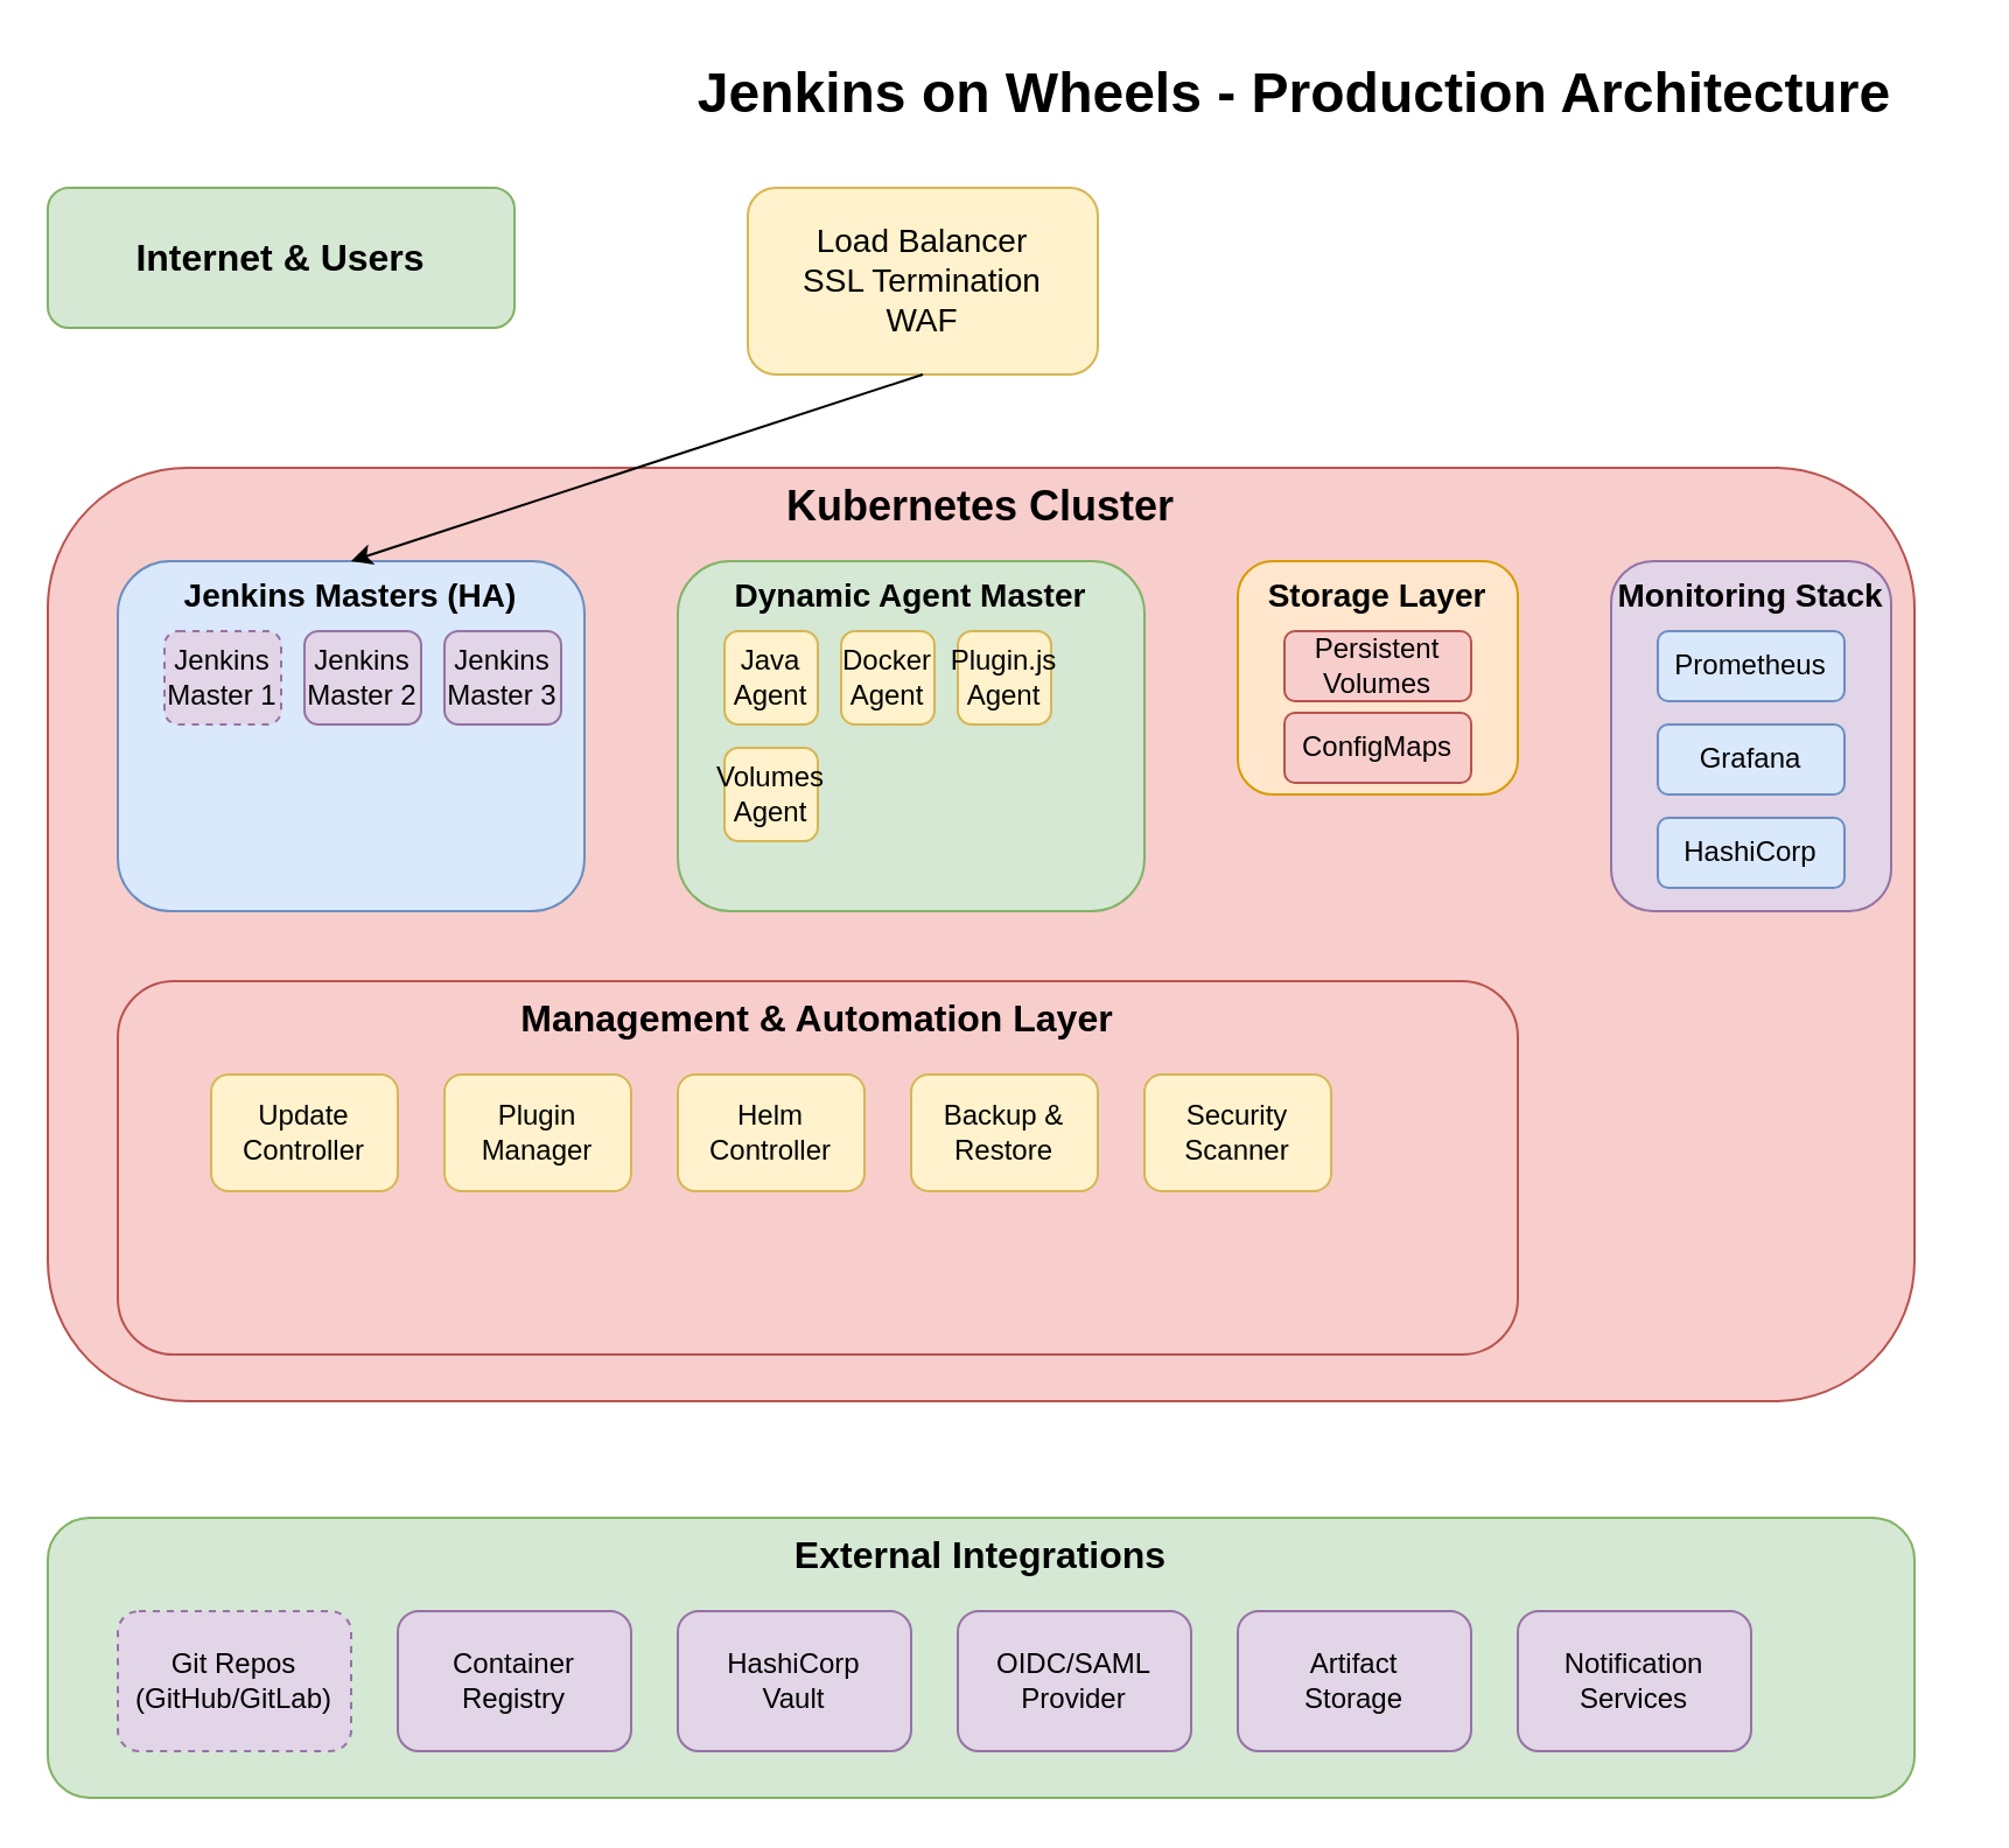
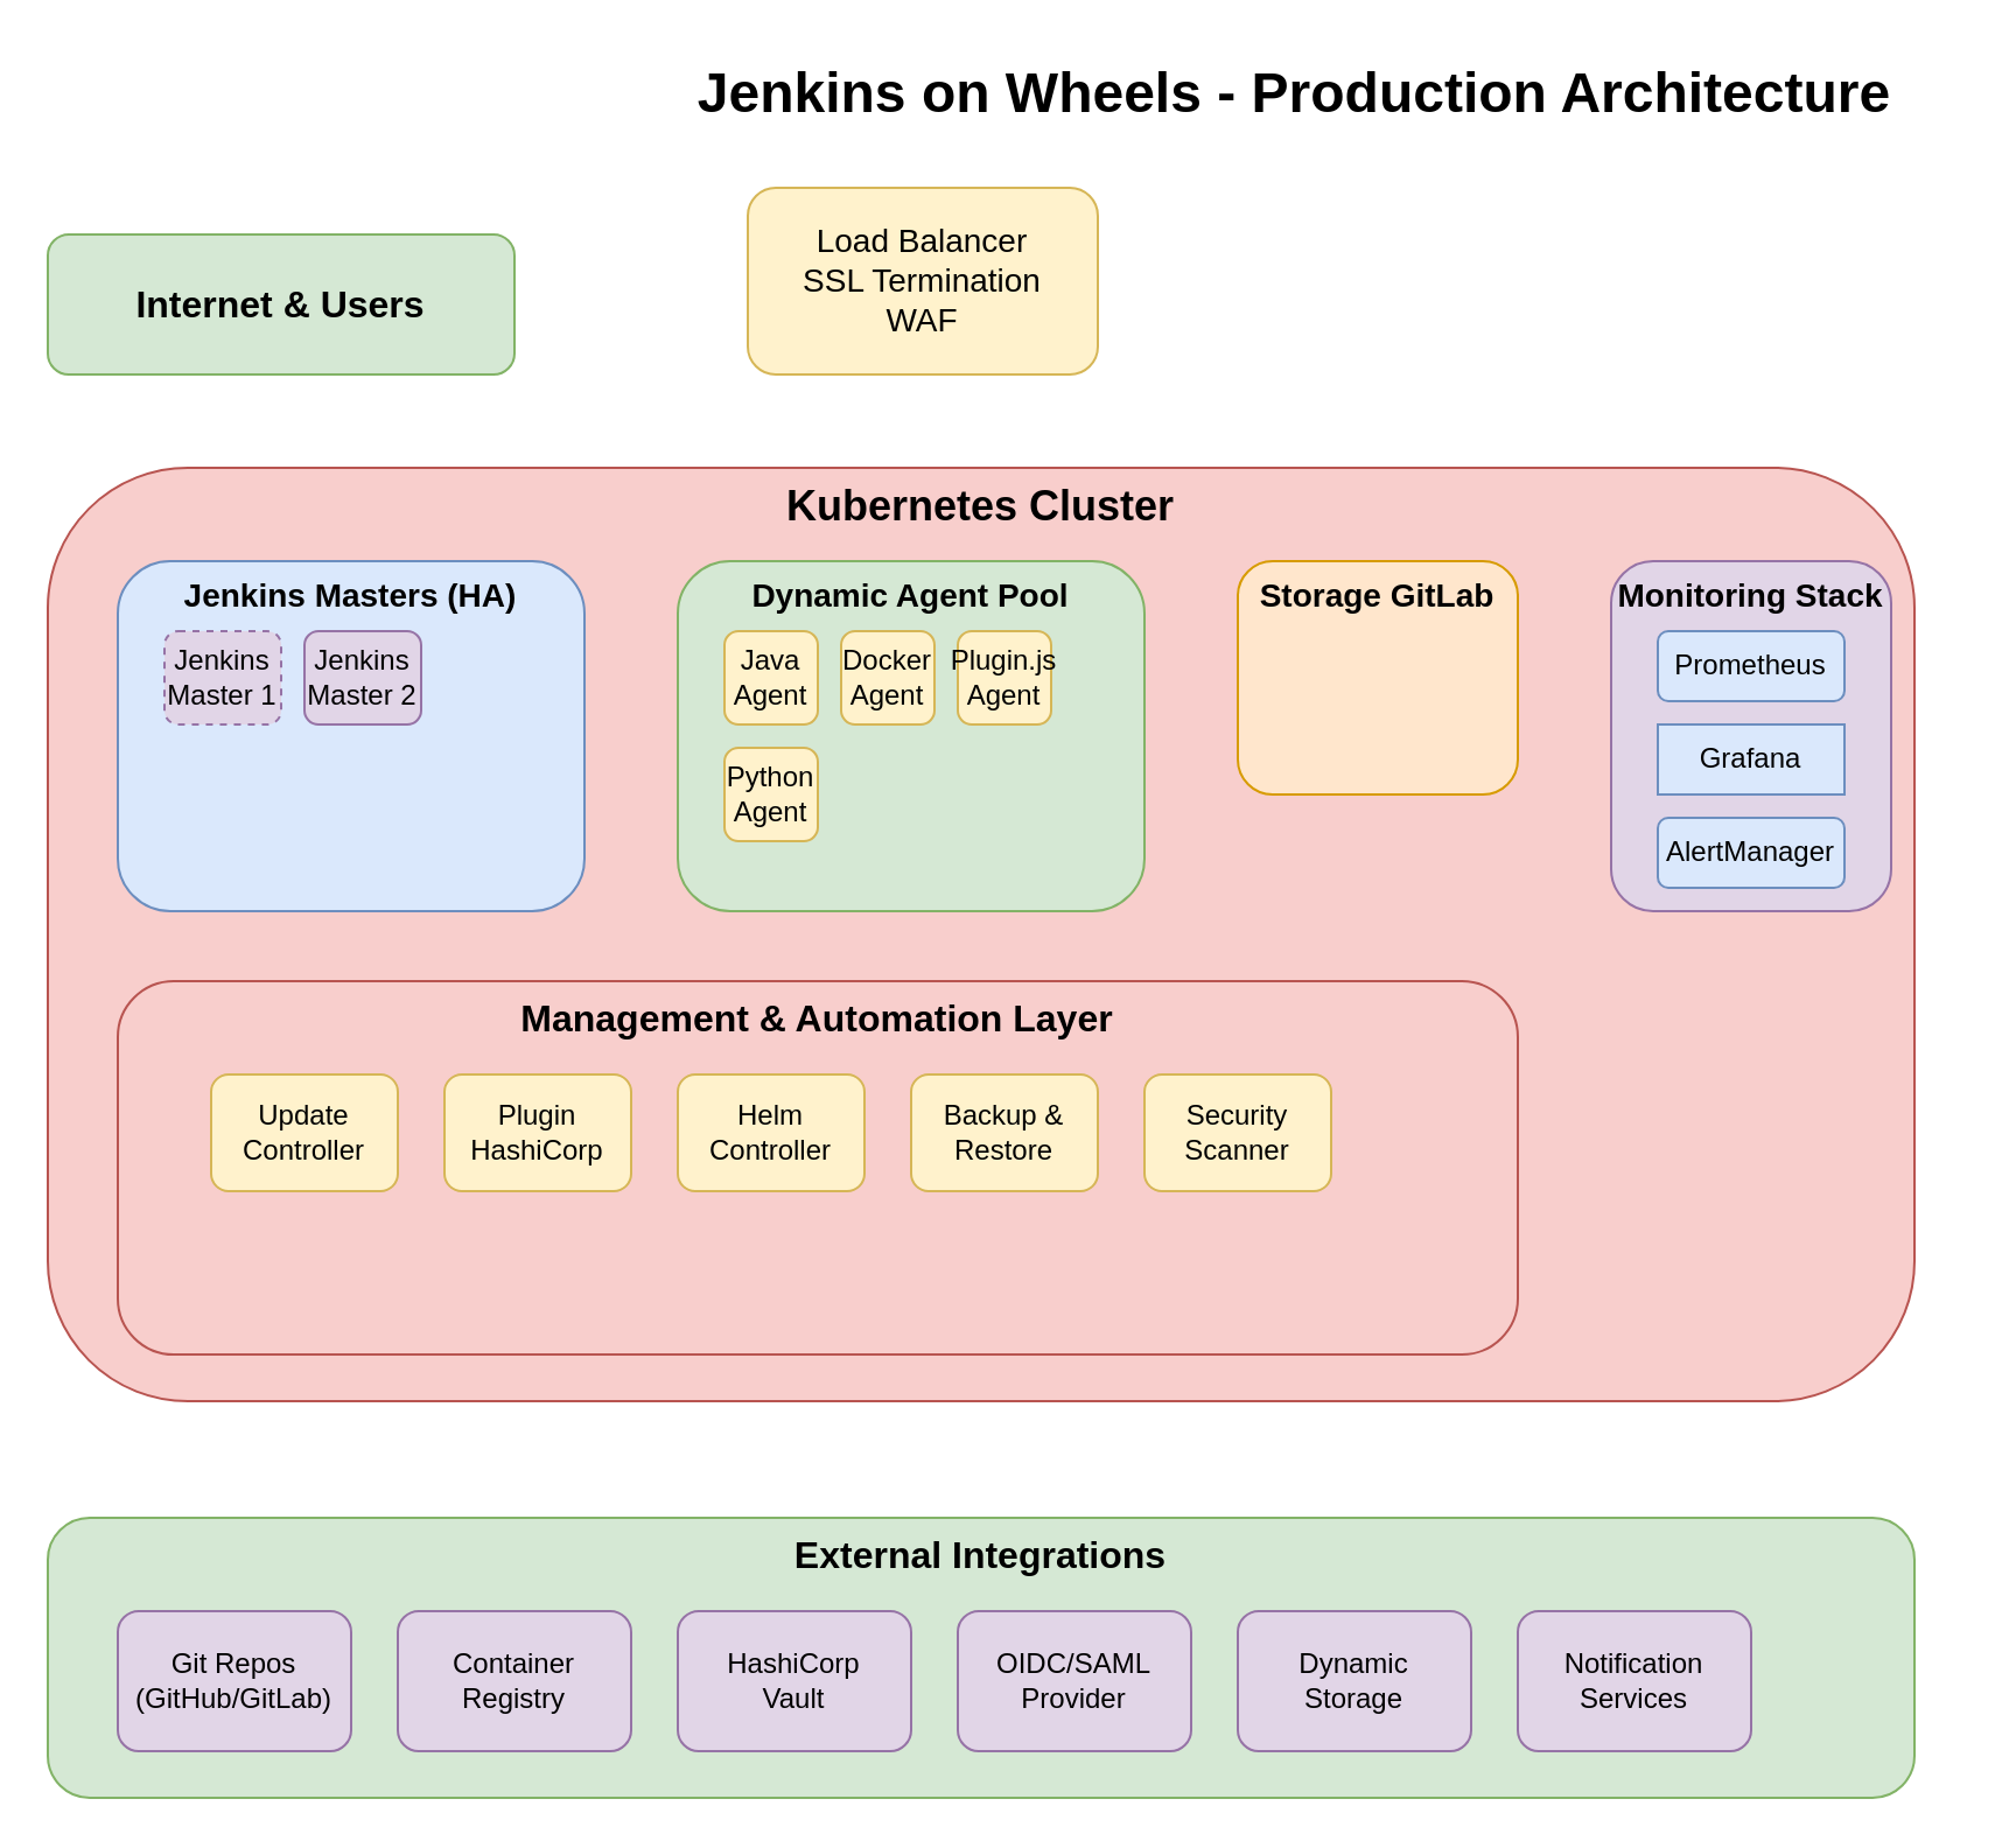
  <mxCell id="0" />
  <mxCell id="1" parent="0" />
  <mxCell id="2" value="Jenkins on Wheels - Production Architecture" style="text;html=1;strokeColor=none;fillColor=none;align=center;verticalAlign=middle;whiteSpace=wrap;rounded=0;fontSize=24;fontStyle=1;" vertex="1" parent="1"><mxGeometry x="270" y="20" width="569" height="40" as="geometry" /></mxCell>
- <mxCell id="3" value="Internet &amp; Users" style="rounded=1;whiteSpace=wrap;html=1;fillColor=#d5e8d4;strokeColor=#82b366;fontSize=16;fontStyle=1;" vertex="1" parent="1"><mxGeometry x="20" y="80" width="200" height="60" as="geometry" /></mxCell>
+ <mxCell id="3" value="Internet &amp; Users" style="rounded=1;whiteSpace=wrap;html=1;fillColor=#d5e8d4;strokeColor=#82b366;fontSize=16;fontStyle=1;" vertex="1" parent="1"><mxGeometry x="20" y="100" width="200" height="60" as="geometry" /></mxCell>
  <mxCell id="4" value="Load Balancer&#10;SSL Termination&#10;WAF" style="rounded=1;whiteSpace=wrap;html=1;fillColor=#fff2cc;strokeColor=#d6b656;fontSize=14;" vertex="1" parent="1"><mxGeometry x="320" y="80" width="150" height="80" as="geometry" /></mxCell>
  <mxCell id="5" value="Kubernetes Cluster" style="rounded=1;whiteSpace=wrap;html=1;fillColor=#f8cecc;strokeColor=#b85450;fontSize=18;fontStyle=1;verticalAlign=top;" vertex="1" parent="1"><mxGeometry x="20" y="200" width="800" height="400" as="geometry" /></mxCell>
  <mxCell id="6" value="Jenkins Masters (HA)" style="rounded=1;whiteSpace=wrap;html=1;fillColor=#dae8fc;strokeColor=#6c8ebf;fontSize=14;fontStyle=1;verticalAlign=top;" vertex="1" parent="1"><mxGeometry x="50" y="240" width="200" height="150" as="geometry" /></mxCell>
  <mxCell id="7" value="Jenkins&#10;Master 1" style="rounded=1;whiteSpace=wrap;html=1;fillColor=#e1d5e7;strokeColor=#9673a6;dashed=1;" vertex="1" parent="1"><mxGeometry x="70" y="270" width="50" height="40" as="geometry" /></mxCell>
  <mxCell id="8" value="Jenkins&#10;Master 2" style="rounded=1;whiteSpace=wrap;html=1;fillColor=#e1d5e7;strokeColor=#9673a6;" vertex="1" parent="1"><mxGeometry x="130" y="270" width="50" height="40" as="geometry" /></mxCell>
- <mxCell id="9" value="Jenkins&#10;Master 3" style="rounded=1;whiteSpace=wrap;html=1;fillColor=#e1d5e7;strokeColor=#9673a6;" vertex="1" parent="1"><mxGeometry x="190" y="270" width="50" height="40" as="geometry" /></mxCell>
- <mxCell id="10" value="Dynamic Agent Master" style="rounded=1;whiteSpace=wrap;html=1;fillColor=#d5e8d4;strokeColor=#82b366;fontSize=14;fontStyle=1;verticalAlign=top;" vertex="1" parent="1"><mxGeometry x="290" y="240" width="200" height="150" as="geometry" /></mxCell>
+ <mxCell id="10" value="Dynamic Agent Pool" style="rounded=1;whiteSpace=wrap;html=1;fillColor=#d5e8d4;strokeColor=#82b366;fontSize=14;fontStyle=1;verticalAlign=top;" vertex="1" parent="1"><mxGeometry x="290" y="240" width="200" height="150" as="geometry" /></mxCell>
  <mxCell id="11" value="Java&#10;Agent" style="rounded=1;whiteSpace=wrap;html=1;fillColor=#fff2cc;strokeColor=#d6b656;" vertex="1" parent="1"><mxGeometry x="310" y="270" width="40" height="40" as="geometry" /></mxCell>
  <mxCell id="12" value="Docker&#10;Agent" style="rounded=1;whiteSpace=wrap;html=1;fillColor=#fff2cc;strokeColor=#d6b656;" vertex="1" parent="1"><mxGeometry x="360" y="270" width="40" height="40" as="geometry" /></mxCell>
  <mxCell id="13" value="Plugin.js&#10;Agent" style="rounded=1;whiteSpace=wrap;html=1;fillColor=#fff2cc;strokeColor=#d6b656;" vertex="1" parent="1"><mxGeometry x="410" y="270" width="40" height="40" as="geometry" /></mxCell>
- <mxCell id="14" value="Volumes&#10;Agent" style="rounded=1;whiteSpace=wrap;html=1;fillColor=#fff2cc;strokeColor=#d6b656;" vertex="1" parent="1"><mxGeometry x="310" y="320" width="40" height="40" as="geometry" /></mxCell>
- <mxCell id="15" value="Storage Layer" style="rounded=1;whiteSpace=wrap;html=1;fillColor=#ffe6cc;strokeColor=#d79b00;fontSize=14;fontStyle=1;verticalAlign=top;" vertex="1" parent="1"><mxGeometry x="530" y="240" width="120" height="100" as="geometry" /></mxCell>
- <mxCell id="16" value="Persistent&#10;Volumes" style="rounded=1;whiteSpace=wrap;html=1;fillColor=#f8cecc;strokeColor=#b85450;" vertex="1" parent="1"><mxGeometry x="550" y="270" width="80" height="30" as="geometry" /></mxCell>
- <mxCell id="17" value="ConfigMaps" style="rounded=1;whiteSpace=wrap;html=1;fillColor=#f8cecc;strokeColor=#b85450;" vertex="1" parent="1"><mxGeometry x="550" y="305" width="80" height="30" as="geometry" /></mxCell>
+ <mxCell id="14" value="Python&#10;Agent" style="rounded=1;whiteSpace=wrap;html=1;fillColor=#fff2cc;strokeColor=#d6b656;" vertex="1" parent="1"><mxGeometry x="310" y="320" width="40" height="40" as="geometry" /></mxCell>
+ <mxCell id="15" value="Storage GitLab" style="rounded=1;whiteSpace=wrap;html=1;fillColor=#ffe6cc;strokeColor=#d79b00;fontSize=14;fontStyle=1;verticalAlign=top;" vertex="1" parent="1"><mxGeometry x="530" y="240" width="120" height="100" as="geometry" /></mxCell>
  <mxCell id="18" value="Monitoring Stack" style="rounded=1;whiteSpace=wrap;html=1;fillColor=#e1d5e7;strokeColor=#9673a6;fontSize=14;fontStyle=1;verticalAlign=top;" vertex="1" parent="1"><mxGeometry x="690" y="240" width="120" height="150" as="geometry" /></mxCell>
  <mxCell id="19" value="Prometheus" style="rounded=1;whiteSpace=wrap;html=1;fillColor=#dae8fc;strokeColor=#6c8ebf;" vertex="1" parent="1"><mxGeometry x="710" y="270" width="80" height="30" as="geometry" /></mxCell>
- <mxCell id="20" value="Grafana" style="rounded=1;whiteSpace=wrap;html=1;fillColor=#dae8fc;strokeColor=#6c8ebf;" vertex="1" parent="1"><mxGeometry x="710" y="310" width="80" height="30" as="geometry" /></mxCell>
- <mxCell id="21" value="HashiCorp" style="rounded=1;whiteSpace=wrap;html=1;fillColor=#dae8fc;strokeColor=#6c8ebf;" vertex="1" parent="1"><mxGeometry x="710" y="350" width="80" height="30" as="geometry" /></mxCell>
+ <mxCell id="20" value="Grafana" style="whiteSpace=wrap;html=1;fillColor=#dae8fc;strokeColor=#6c8ebf;rounded=0;" vertex="1" parent="1"><mxGeometry x="710" y="310" width="80" height="30" as="geometry" /></mxCell>
+ <mxCell id="21" value="AlertManager" style="rounded=1;whiteSpace=wrap;html=1;fillColor=#dae8fc;strokeColor=#6c8ebf;" vertex="1" parent="1"><mxGeometry x="710" y="350" width="80" height="30" as="geometry" /></mxCell>
  <mxCell id="22" value="Management &amp; Automation Layer" style="rounded=1;whiteSpace=wrap;html=1;fillColor=#f8cecc;strokeColor=#b85450;fontSize=16;fontStyle=1;verticalAlign=top;" vertex="1" parent="1"><mxGeometry x="50" y="420" width="600" height="160" as="geometry" /></mxCell>
  <mxCell id="23" value="Update&#10;Controller" style="rounded=1;whiteSpace=wrap;html=1;fillColor=#fff2cc;strokeColor=#d6b656;" vertex="1" parent="1"><mxGeometry x="90" y="460" width="80" height="50" as="geometry" /></mxCell>
- <mxCell id="24" value="Plugin&#10;Manager" style="rounded=1;whiteSpace=wrap;html=1;fillColor=#fff2cc;strokeColor=#d6b656;" vertex="1" parent="1"><mxGeometry x="190" y="460" width="80" height="50" as="geometry" /></mxCell>
+ <mxCell id="24" value="Plugin&#10;HashiCorp" style="rounded=1;whiteSpace=wrap;html=1;fillColor=#fff2cc;strokeColor=#d6b656;" vertex="1" parent="1"><mxGeometry x="190" y="460" width="80" height="50" as="geometry" /></mxCell>
  <mxCell id="25" value="Helm&#10;Controller" style="rounded=1;whiteSpace=wrap;html=1;fillColor=#fff2cc;strokeColor=#d6b656;" vertex="1" parent="1"><mxGeometry x="290" y="460" width="80" height="50" as="geometry" /></mxCell>
  <mxCell id="26" value="Backup &amp;&#10;Restore" style="rounded=1;whiteSpace=wrap;html=1;fillColor=#fff2cc;strokeColor=#d6b656;" vertex="1" parent="1"><mxGeometry x="390" y="460" width="80" height="50" as="geometry" /></mxCell>
  <mxCell id="27" value="Security&#10;Scanner" style="rounded=1;whiteSpace=wrap;html=1;fillColor=#fff2cc;strokeColor=#d6b656;" vertex="1" parent="1"><mxGeometry x="490" y="460" width="80" height="50" as="geometry" /></mxCell>
  <mxCell id="28" value="External Integrations" style="rounded=1;whiteSpace=wrap;html=1;fillColor=#d5e8d4;strokeColor=#82b366;fontSize=16;fontStyle=1;verticalAlign=top;" vertex="1" parent="1"><mxGeometry x="20" y="650" width="800" height="120" as="geometry" /></mxCell>
- <mxCell id="29" value="Git Repos&#10;(GitHub/GitLab)" style="rounded=1;whiteSpace=wrap;html=1;fillColor=#e1d5e7;strokeColor=#9673a6;dashed=1;" vertex="1" parent="1"><mxGeometry x="50" y="690" width="100" height="60" as="geometry" /></mxCell>
+ <mxCell id="29" value="Git Repos&#10;(GitHub/GitLab)" style="rounded=1;whiteSpace=wrap;html=1;fillColor=#e1d5e7;strokeColor=#9673a6;" vertex="1" parent="1"><mxGeometry x="50" y="690" width="100" height="60" as="geometry" /></mxCell>
  <mxCell id="30" value="Container&#10;Registry" style="rounded=1;whiteSpace=wrap;html=1;fillColor=#e1d5e7;strokeColor=#9673a6;" vertex="1" parent="1"><mxGeometry x="170" y="690" width="100" height="60" as="geometry" /></mxCell>
  <mxCell id="31" value="HashiCorp&#10;Vault" style="rounded=1;whiteSpace=wrap;html=1;fillColor=#e1d5e7;strokeColor=#9673a6;" vertex="1" parent="1"><mxGeometry x="290" y="690" width="100" height="60" as="geometry" /></mxCell>
  <mxCell id="32" value="OIDC/SAML&#10;Provider" style="rounded=1;whiteSpace=wrap;html=1;fillColor=#e1d5e7;strokeColor=#9673a6;" vertex="1" parent="1"><mxGeometry x="410" y="690" width="100" height="60" as="geometry" /></mxCell>
- <mxCell id="33" value="Artifact&#10;Storage" style="rounded=1;whiteSpace=wrap;html=1;fillColor=#e1d5e7;strokeColor=#9673a6;" vertex="1" parent="1"><mxGeometry x="530" y="690" width="100" height="60" as="geometry" /></mxCell>
+ <mxCell id="33" value="Dynamic&#10;Storage" style="rounded=1;whiteSpace=wrap;html=1;fillColor=#e1d5e7;strokeColor=#9673a6;" vertex="1" parent="1"><mxGeometry x="530" y="690" width="100" height="60" as="geometry" /></mxCell>
  <mxCell id="34" value="Notification&#10;Services" style="rounded=1;whiteSpace=wrap;html=1;fillColor=#e1d5e7;strokeColor=#9673a6;" vertex="1" parent="1"><mxGeometry x="650" y="690" width="100" height="60" as="geometry" /></mxCell>
- <mxCell id="35" value="" style="endArrow=classic;html=1;rounded=0;exitX=0.5;exitY=1;exitDx=0;exitDy=0;entryX=0.5;entryY=0;entryDx=0;entryDy=0;" edge="1" parent="1" source="4" target="6"><mxGeometry width="50" height="50" relative="1" as="geometry"><mxPoint x="370" y="400" as="sourcePoint" /><mxPoint x="420" y="350" as="targetPoint" /></mxGeometry></mxCell>
